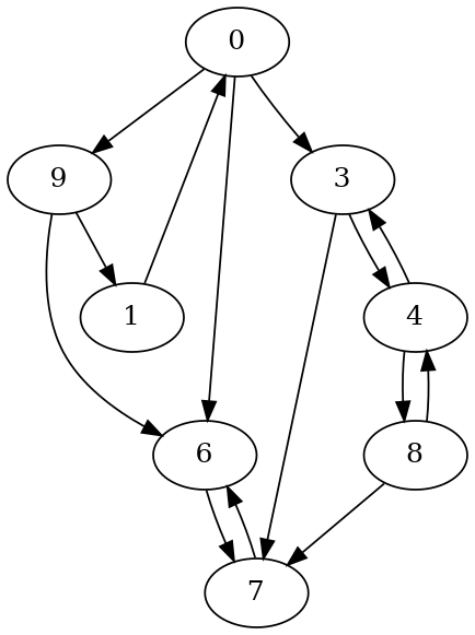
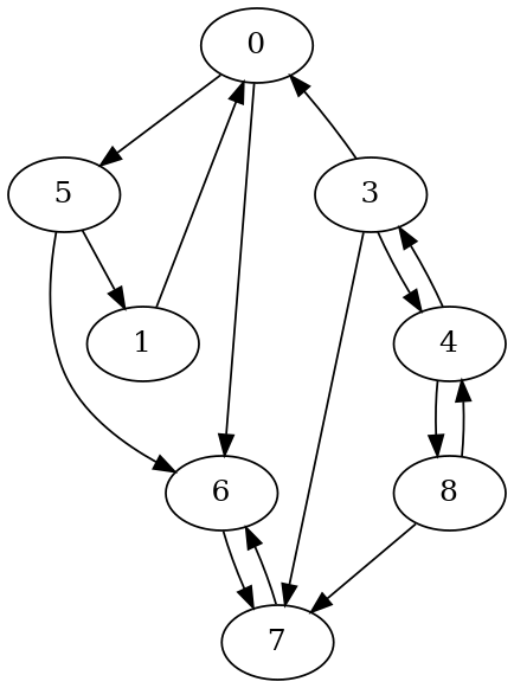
  digraph {
    n1 [label=0]
    1
-   5 [label=9]
+   5
    6
    3
    7
    4
    8
    n1 -> 5
    n1 -> 6
-   n1 -> 3
+   3 -> n1
    1 -> n1
    5 -> 1
    5 -> 6
    6 -> 7
    3 -> 7
    3 -> 4
    7 -> 6
    4 -> 3
    4 -> 8
    8 -> 7
    8 -> 4
  }
